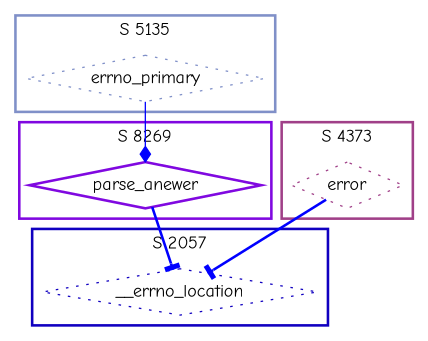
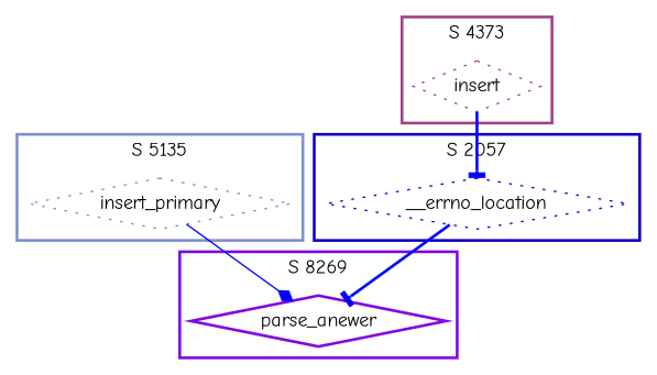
  digraph {
    fontname="Comic Neue"
    node [fontname="Comic Neue" shape=diamond style=dotted]
    edge [arrowhead=tee color=blue fontname="Comic Neue" style=bold]
    n1 [color="#1000C0" label=__errno_location]
    n2 [color="#8008E0" label=parse_anewer style=bold]
-   n3 [color="#A04088" label=error]
-   n4 [color="#8090C8" label=errno_primary]
+   n3 [color="#A04088" label=insert]
+   n4 [color="#8090C8" label=insert_primary]
    subgraph cluster_1 {
      color="#1000C0"
      label="S 2057"
      style=bold
      n1
    }
    subgraph cluster_2 {
      color="#8008E0"
      label="S 8269"
      style=bold
      n2
    }
    subgraph cluster_3 {
      color="#A04088"
      label="S 4373"
      style=bold
      n3
    }
    subgraph cluster_4 {
      color="#8090C8"
      label="S 5135"
      style=bold
      n4
    }
-   n2 -> n1
+   n1 -> n2
    n3 -> n1
    n4 -> n2 [arrowhead=diamond style=solid]
  }
